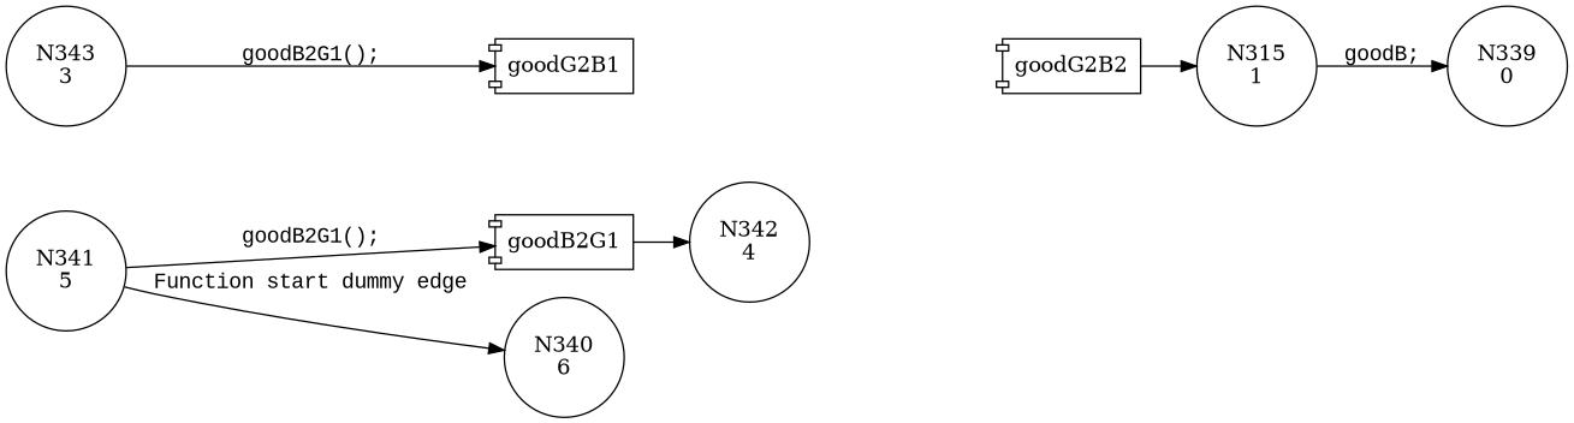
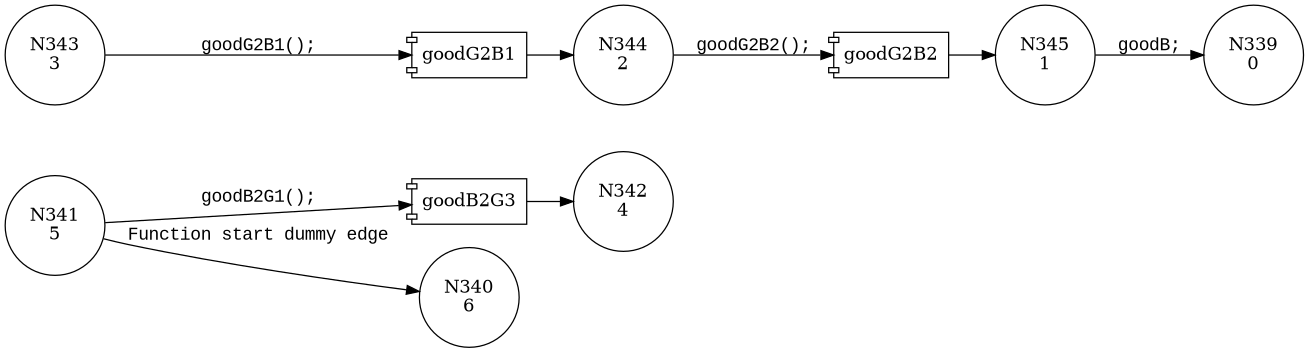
  digraph {
    rankdir=LR
    node [shape=circle]
    edge [fontname="Courier New"]
    n1 [label="N341\n5"]
-   n2 [label=goodB2G1 shape=component]
+   n2 [label=goodB2G3 shape=component]
    n3 [label="N340\n6"]
    n4 [label="N342\n4"]
    n5 [label="N343\n3"]
    n6 [label=goodG2B1 shape=component]
+   n7 [label="N344\n2"]
    n8 [label=goodG2B2 shape=component]
-   n9 [label="N315\n1"]
+   n9 [label="N345\n1"]
    n10 [label="N339\n0"]
    n1 -> n2 [label="goodB2G1();"]
    n1 -> n3 [label="Function start dummy edge"]
    n2 -> n4
-   n5 -> n6 [label="goodB2G1();"]
+   n5 -> n6 [label="goodG2B1();"]
+   n6 -> n7
+   n7 -> n8 [label="goodG2B2();"]
    n8 -> n9
    n9 -> n10 [label="goodB;"]
  }
